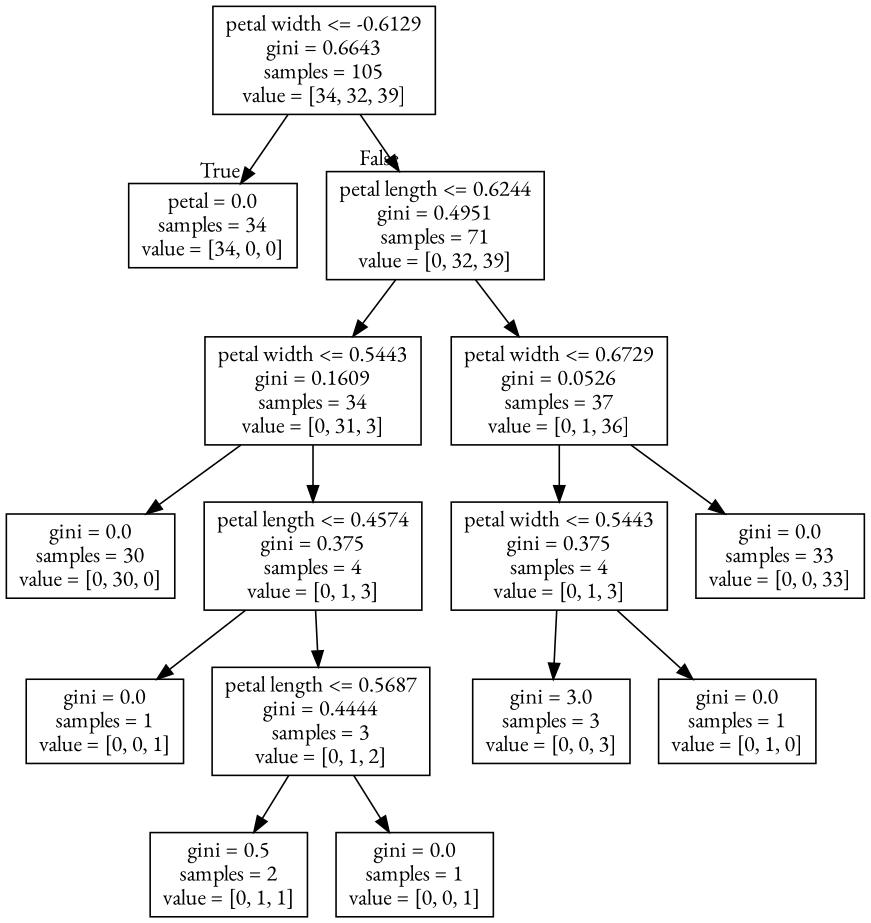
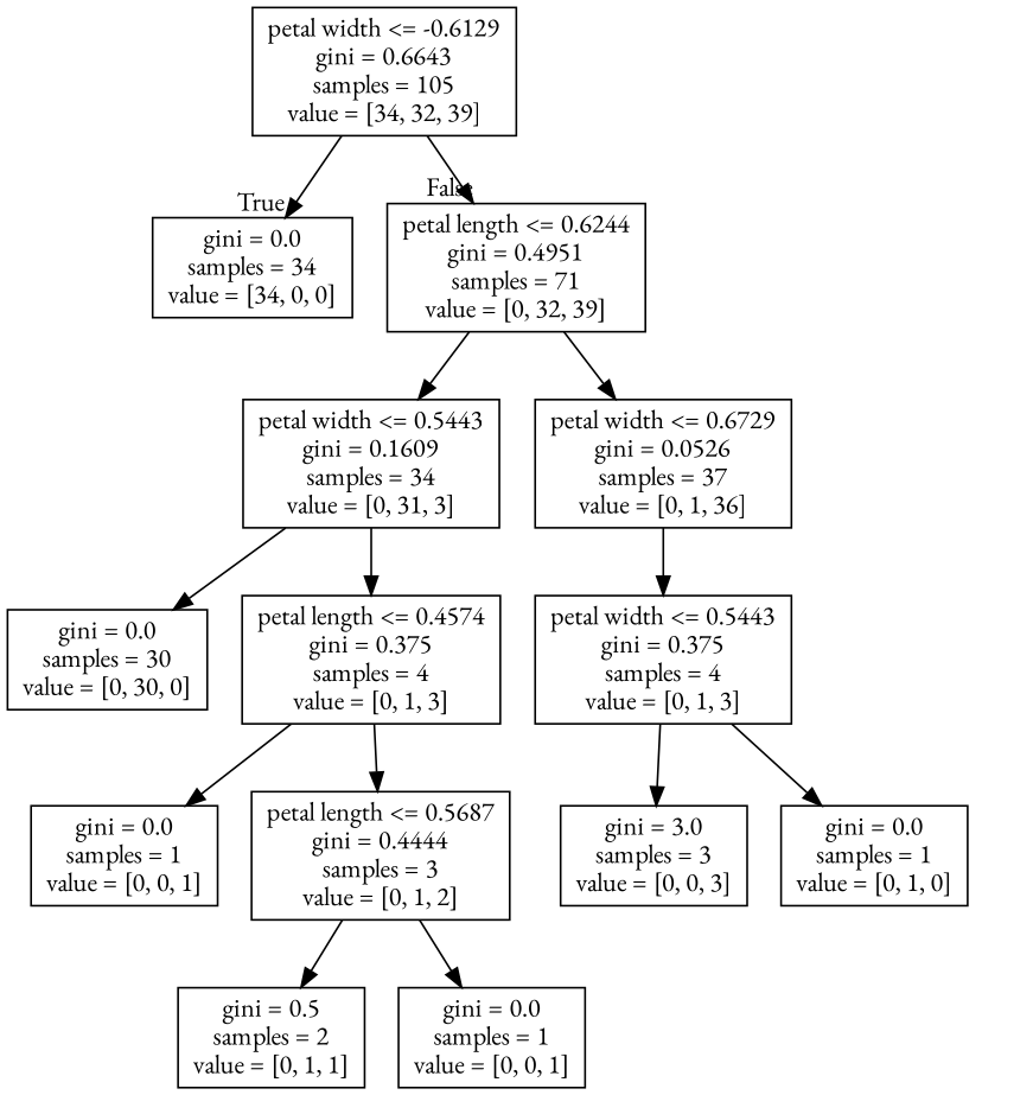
  digraph {
    fontname="EB Garamond"
    node [fontname="EB Garamond" shape=box]
    edge [fontname="EB Garamond"]
    n1 [label="petal width <= -0.6129\ngini = 0.6643\nsamples = 105\nvalue = [34, 32, 39]"]
-   n2 [label="petal = 0.0\nsamples = 34\nvalue = [34, 0, 0]"]
+   n2 [label="gini = 0.0\nsamples = 34\nvalue = [34, 0, 0]"]
    n3 [label="petal length <= 0.6244\ngini = 0.4951\nsamples = 71\nvalue = [0, 32, 39]"]
    n4 [label="petal width <= 0.5443\ngini = 0.1609\nsamples = 34\nvalue = [0, 31, 3]"]
    n5 [label="petal width <= 0.6729\ngini = 0.0526\nsamples = 37\nvalue = [0, 1, 36]"]
    n6 [label="gini = 0.0\nsamples = 30\nvalue = [0, 30, 0]"]
    n7 [label="petal length <= 0.4574\ngini = 0.375\nsamples = 4\nvalue = [0, 1, 3]"]
    n8 [label="petal width <= 0.5443\ngini = 0.375\nsamples = 4\nvalue = [0, 1, 3]"]
-   n9 [label="gini = 0.0\nsamples = 33\nvalue = [0, 0, 33]"]
    n10 [label="gini = 0.0\nsamples = 1\nvalue = [0, 0, 1]"]
    n11 [label="petal length <= 0.5687\ngini = 0.4444\nsamples = 3\nvalue = [0, 1, 2]"]
    n12 [label="gini = 0.5\nsamples = 2\nvalue = [0, 1, 1]"]
    n13 [label="gini = 0.0\nsamples = 1\nvalue = [0, 0, 1]"]
    n14 [label="gini = 3.0\nsamples = 3\nvalue = [0, 0, 3]"]
    n15 [label="gini = 0.0\nsamples = 1\nvalue = [0, 1, 0]"]
    n1 -> n2 [headlabel=True labelangle=45 labeldistance=2.5]
    n1 -> n3 [headlabel=False labelangle=-45 labeldistance=2.5]
    n3 -> n4
    n3 -> n5
    n4 -> n6
    n4 -> n7
    n5 -> n8
-   n5 -> n9
    n7 -> n10
    n7 -> n11
    n8 -> n14
    n8 -> n15
    n11 -> n12
    n11 -> n13
  }
